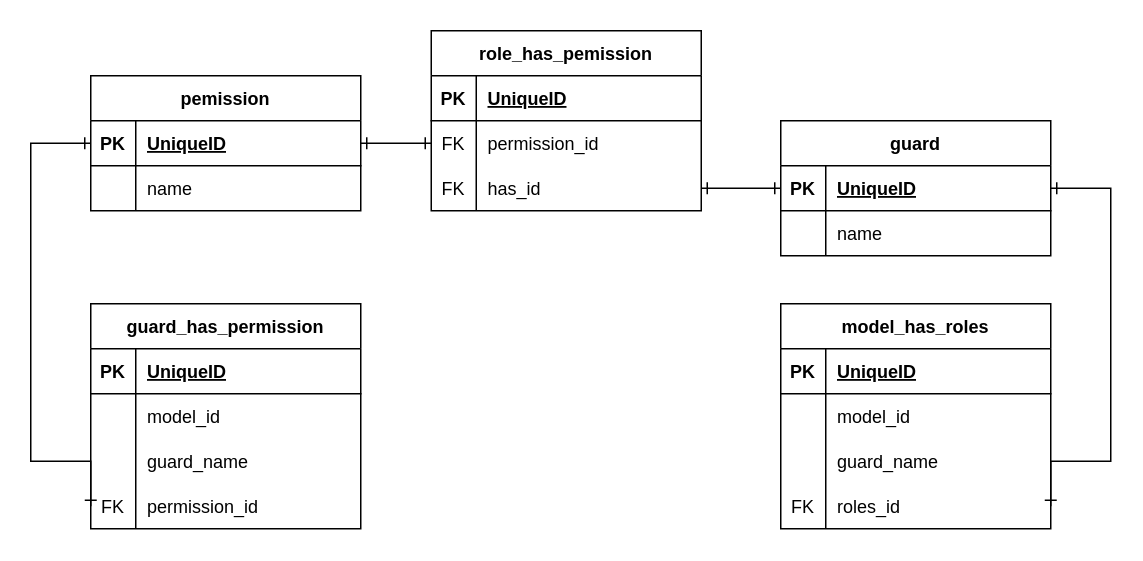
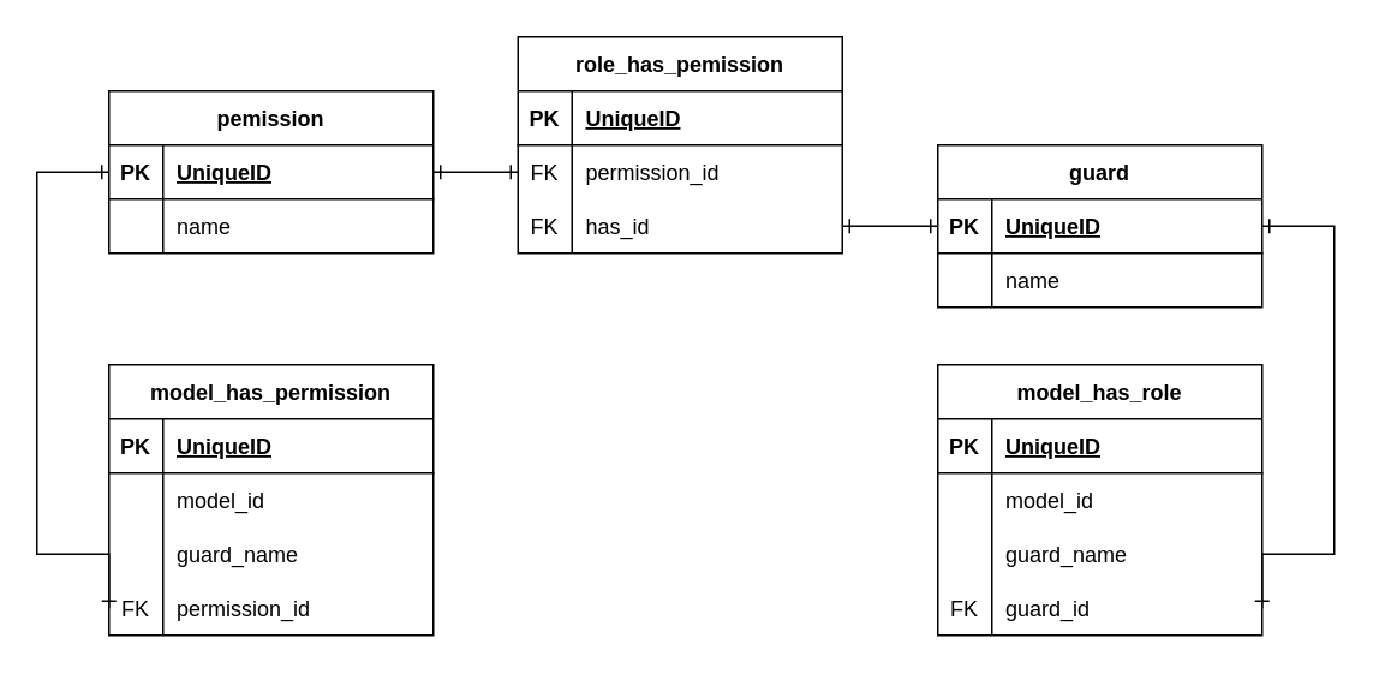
  <mxCell id="0" />
  <mxCell id="1" parent="0" />
- <mxCell id="2" value="guard_has_permission" style="shape=table;startSize=30;container=1;collapsible=1;childLayout=tableLayout;fixedRows=1;rowLines=0;fontStyle=1;align=center;resizeLast=1;" parent="1" vertex="1"><mxGeometry x="60" y="202" width="180" height="150" as="geometry" /></mxCell>
+ <mxCell id="2" value="model_has_permission" style="shape=table;startSize=30;container=1;collapsible=1;childLayout=tableLayout;fixedRows=1;rowLines=0;fontStyle=1;align=center;resizeLast=1;" parent="1" vertex="1"><mxGeometry x="60" y="202" width="180" height="150" as="geometry" /></mxCell>
  <mxCell id="3" value="" style="shape=tableRow;horizontal=0;startSize=0;swimlaneHead=0;swimlaneBody=0;fillColor=none;collapsible=0;dropTarget=0;points=[[0,0.5],[1,0.5]];portConstraint=eastwest;top=0;left=0;right=0;bottom=1;" parent="2" vertex="1"><mxGeometry y="30" width="180" height="30" as="geometry" /></mxCell>
  <mxCell id="4" value="PK" style="shape=partialRectangle;connectable=0;fillColor=none;top=0;left=0;bottom=0;right=0;fontStyle=1;overflow=hidden;" parent="3" vertex="1"><mxGeometry width="30" height="30" as="geometry"><mxRectangle width="30" height="30" as="alternateBounds" /></mxGeometry></mxCell>
  <mxCell id="5" value="UniqueID" style="shape=partialRectangle;connectable=0;fillColor=none;top=0;left=0;bottom=0;right=0;align=left;spacingLeft=6;fontStyle=5;overflow=hidden;" parent="3" vertex="1"><mxGeometry x="30" width="150" height="30" as="geometry"><mxRectangle width="150" height="30" as="alternateBounds" /></mxGeometry></mxCell>
  <mxCell id="6" value="" style="shape=tableRow;horizontal=0;startSize=0;swimlaneHead=0;swimlaneBody=0;fillColor=none;collapsible=0;dropTarget=0;points=[[0,0.5],[1,0.5]];portConstraint=eastwest;top=0;left=0;right=0;bottom=0;" parent="2" vertex="1"><mxGeometry y="60" width="180" height="30" as="geometry" /></mxCell>
  <mxCell id="7" value="" style="shape=partialRectangle;connectable=0;fillColor=none;top=0;left=0;bottom=0;right=0;editable=1;overflow=hidden;" parent="6" vertex="1"><mxGeometry width="30" height="30" as="geometry"><mxRectangle width="30" height="30" as="alternateBounds" /></mxGeometry></mxCell>
  <mxCell id="8" value="model_id" style="shape=partialRectangle;connectable=0;fillColor=none;top=0;left=0;bottom=0;right=0;align=left;spacingLeft=6;overflow=hidden;" parent="6" vertex="1"><mxGeometry x="30" width="150" height="30" as="geometry"><mxRectangle width="150" height="30" as="alternateBounds" /></mxGeometry></mxCell>
  <mxCell id="9" style="shape=tableRow;horizontal=0;startSize=0;swimlaneHead=0;swimlaneBody=0;fillColor=none;collapsible=0;dropTarget=0;points=[[0,0.5],[1,0.5]];portConstraint=eastwest;top=0;left=0;right=0;bottom=0;" vertex="1" parent="2"><mxGeometry y="90" width="180" height="30" as="geometry" /></mxCell>
  <mxCell id="10" style="shape=partialRectangle;connectable=0;fillColor=none;top=0;left=0;bottom=0;right=0;editable=1;overflow=hidden;" vertex="1" parent="9"><mxGeometry width="30" height="30" as="geometry"><mxRectangle width="30" height="30" as="alternateBounds" /></mxGeometry></mxCell>
  <mxCell id="11" value="guard_name" style="shape=partialRectangle;connectable=0;fillColor=none;top=0;left=0;bottom=0;right=0;align=left;spacingLeft=6;overflow=hidden;" vertex="1" parent="9"><mxGeometry x="30" width="150" height="30" as="geometry"><mxRectangle width="150" height="30" as="alternateBounds" /></mxGeometry></mxCell>
  <mxCell id="12" value="" style="shape=tableRow;horizontal=0;startSize=0;swimlaneHead=0;swimlaneBody=0;fillColor=none;collapsible=0;dropTarget=0;points=[[0,0.5],[1,0.5]];portConstraint=eastwest;top=0;left=0;right=0;bottom=0;" parent="2" vertex="1"><mxGeometry y="120" width="180" height="30" as="geometry" /></mxCell>
  <mxCell id="13" value="FK" style="shape=partialRectangle;connectable=0;fillColor=none;top=0;left=0;bottom=0;right=0;editable=1;overflow=hidden;" parent="12" vertex="1"><mxGeometry width="30" height="30" as="geometry"><mxRectangle width="30" height="30" as="alternateBounds" /></mxGeometry></mxCell>
  <mxCell id="14" value="permission_id" style="shape=partialRectangle;connectable=0;fillColor=none;top=0;left=0;bottom=0;right=0;align=left;spacingLeft=6;overflow=hidden;" parent="12" vertex="1"><mxGeometry x="30" width="150" height="30" as="geometry"><mxRectangle width="150" height="30" as="alternateBounds" /></mxGeometry></mxCell>
- <mxCell id="15" value="model_has_roles" style="shape=table;startSize=30;container=1;collapsible=1;childLayout=tableLayout;fixedRows=1;rowLines=0;fontStyle=1;align=center;resizeLast=1;" parent="1" vertex="1"><mxGeometry x="520" y="202" width="180" height="150" as="geometry" /></mxCell>
+ <mxCell id="15" value="model_has_role" style="shape=table;startSize=30;container=1;collapsible=1;childLayout=tableLayout;fixedRows=1;rowLines=0;fontStyle=1;align=center;resizeLast=1;" parent="1" vertex="1"><mxGeometry x="520" y="202" width="180" height="150" as="geometry" /></mxCell>
  <mxCell id="16" value="" style="shape=tableRow;horizontal=0;startSize=0;swimlaneHead=0;swimlaneBody=0;fillColor=none;collapsible=0;dropTarget=0;points=[[0,0.5],[1,0.5]];portConstraint=eastwest;top=0;left=0;right=0;bottom=1;" parent="15" vertex="1"><mxGeometry y="30" width="180" height="30" as="geometry" /></mxCell>
  <mxCell id="17" value="PK" style="shape=partialRectangle;connectable=0;fillColor=none;top=0;left=0;bottom=0;right=0;fontStyle=1;overflow=hidden;" parent="16" vertex="1"><mxGeometry width="30" height="30" as="geometry"><mxRectangle width="30" height="30" as="alternateBounds" /></mxGeometry></mxCell>
  <mxCell id="18" value="UniqueID" style="shape=partialRectangle;connectable=0;fillColor=none;top=0;left=0;bottom=0;right=0;align=left;spacingLeft=6;fontStyle=5;overflow=hidden;" parent="16" vertex="1"><mxGeometry x="30" width="150" height="30" as="geometry"><mxRectangle width="150" height="30" as="alternateBounds" /></mxGeometry></mxCell>
  <mxCell id="19" value="" style="shape=tableRow;horizontal=0;startSize=0;swimlaneHead=0;swimlaneBody=0;fillColor=none;collapsible=0;dropTarget=0;points=[[0,0.5],[1,0.5]];portConstraint=eastwest;top=0;left=0;right=0;bottom=0;" parent="15" vertex="1"><mxGeometry y="60" width="180" height="30" as="geometry" /></mxCell>
  <mxCell id="20" value="" style="shape=partialRectangle;connectable=0;fillColor=none;top=0;left=0;bottom=0;right=0;editable=1;overflow=hidden;" parent="19" vertex="1"><mxGeometry width="30" height="30" as="geometry"><mxRectangle width="30" height="30" as="alternateBounds" /></mxGeometry></mxCell>
  <mxCell id="21" value="model_id" style="shape=partialRectangle;connectable=0;fillColor=none;top=0;left=0;bottom=0;right=0;align=left;spacingLeft=6;overflow=hidden;" parent="19" vertex="1"><mxGeometry x="30" width="150" height="30" as="geometry"><mxRectangle width="150" height="30" as="alternateBounds" /></mxGeometry></mxCell>
  <mxCell id="22" style="shape=tableRow;horizontal=0;startSize=0;swimlaneHead=0;swimlaneBody=0;fillColor=none;collapsible=0;dropTarget=0;points=[[0,0.5],[1,0.5]];portConstraint=eastwest;top=0;left=0;right=0;bottom=0;" vertex="1" parent="15"><mxGeometry y="90" width="180" height="30" as="geometry" /></mxCell>
  <mxCell id="23" style="shape=partialRectangle;connectable=0;fillColor=none;top=0;left=0;bottom=0;right=0;editable=1;overflow=hidden;" vertex="1" parent="22"><mxGeometry width="30" height="30" as="geometry"><mxRectangle width="30" height="30" as="alternateBounds" /></mxGeometry></mxCell>
  <mxCell id="24" value="guard_name" style="shape=partialRectangle;connectable=0;fillColor=none;top=0;left=0;bottom=0;right=0;align=left;spacingLeft=6;overflow=hidden;" vertex="1" parent="22"><mxGeometry x="30" width="150" height="30" as="geometry"><mxRectangle width="150" height="30" as="alternateBounds" /></mxGeometry></mxCell>
  <mxCell id="25" value="" style="shape=tableRow;horizontal=0;startSize=0;swimlaneHead=0;swimlaneBody=0;fillColor=none;collapsible=0;dropTarget=0;points=[[0,0.5],[1,0.5]];portConstraint=eastwest;top=0;left=0;right=0;bottom=0;" parent="15" vertex="1"><mxGeometry y="120" width="180" height="30" as="geometry" /></mxCell>
  <mxCell id="26" value="FK" style="shape=partialRectangle;connectable=0;fillColor=none;top=0;left=0;bottom=0;right=0;editable=1;overflow=hidden;" parent="25" vertex="1"><mxGeometry width="30" height="30" as="geometry"><mxRectangle width="30" height="30" as="alternateBounds" /></mxGeometry></mxCell>
- <mxCell id="27" value="roles_id" style="shape=partialRectangle;connectable=0;fillColor=none;top=0;left=0;bottom=0;right=0;align=left;spacingLeft=6;overflow=hidden;" parent="25" vertex="1"><mxGeometry x="30" width="150" height="30" as="geometry"><mxRectangle width="150" height="30" as="alternateBounds" /></mxGeometry></mxCell>
+ <mxCell id="27" value="guard_id" style="shape=partialRectangle;connectable=0;fillColor=none;top=0;left=0;bottom=0;right=0;align=left;spacingLeft=6;overflow=hidden;" parent="25" vertex="1"><mxGeometry x="30" width="150" height="30" as="geometry"><mxRectangle width="150" height="30" as="alternateBounds" /></mxGeometry></mxCell>
  <mxCell id="28" value="pemission" style="shape=table;startSize=30;container=1;collapsible=1;childLayout=tableLayout;fixedRows=1;rowLines=0;fontStyle=1;align=center;resizeLast=1;" parent="1" vertex="1"><mxGeometry x="60" y="50" width="180" height="90" as="geometry" /></mxCell>
  <mxCell id="29" value="" style="shape=tableRow;horizontal=0;startSize=0;swimlaneHead=0;swimlaneBody=0;fillColor=none;collapsible=0;dropTarget=0;points=[[0,0.5],[1,0.5]];portConstraint=eastwest;top=0;left=0;right=0;bottom=1;" parent="28" vertex="1"><mxGeometry y="30" width="180" height="30" as="geometry" /></mxCell>
  <mxCell id="30" value="PK" style="shape=partialRectangle;connectable=0;fillColor=none;top=0;left=0;bottom=0;right=0;fontStyle=1;overflow=hidden;" parent="29" vertex="1"><mxGeometry width="30" height="30" as="geometry"><mxRectangle width="30" height="30" as="alternateBounds" /></mxGeometry></mxCell>
  <mxCell id="31" value="UniqueID" style="shape=partialRectangle;connectable=0;fillColor=none;top=0;left=0;bottom=0;right=0;align=left;spacingLeft=6;fontStyle=5;overflow=hidden;" parent="29" vertex="1"><mxGeometry x="30" width="150" height="30" as="geometry"><mxRectangle width="150" height="30" as="alternateBounds" /></mxGeometry></mxCell>
  <mxCell id="32" value="" style="shape=tableRow;horizontal=0;startSize=0;swimlaneHead=0;swimlaneBody=0;fillColor=none;collapsible=0;dropTarget=0;points=[[0,0.5],[1,0.5]];portConstraint=eastwest;top=0;left=0;right=0;bottom=0;" parent="28" vertex="1"><mxGeometry y="60" width="180" height="30" as="geometry" /></mxCell>
  <mxCell id="33" value="" style="shape=partialRectangle;connectable=0;fillColor=none;top=0;left=0;bottom=0;right=0;editable=1;overflow=hidden;" parent="32" vertex="1"><mxGeometry width="30" height="30" as="geometry"><mxRectangle width="30" height="30" as="alternateBounds" /></mxGeometry></mxCell>
  <mxCell id="34" value="name" style="shape=partialRectangle;connectable=0;fillColor=none;top=0;left=0;bottom=0;right=0;align=left;spacingLeft=6;overflow=hidden;" parent="32" vertex="1"><mxGeometry x="30" width="150" height="30" as="geometry"><mxRectangle width="150" height="30" as="alternateBounds" /></mxGeometry></mxCell>
  <mxCell id="35" value="guard" style="shape=table;startSize=30;container=1;collapsible=1;childLayout=tableLayout;fixedRows=1;rowLines=0;fontStyle=1;align=center;resizeLast=1;" parent="1" vertex="1"><mxGeometry x="520" y="80" width="180" height="90" as="geometry" /></mxCell>
  <mxCell id="36" value="" style="shape=tableRow;horizontal=0;startSize=0;swimlaneHead=0;swimlaneBody=0;fillColor=none;collapsible=0;dropTarget=0;points=[[0,0.5],[1,0.5]];portConstraint=eastwest;top=0;left=0;right=0;bottom=1;" parent="35" vertex="1"><mxGeometry y="30" width="180" height="30" as="geometry" /></mxCell>
  <mxCell id="37" value="PK" style="shape=partialRectangle;connectable=0;fillColor=none;top=0;left=0;bottom=0;right=0;fontStyle=1;overflow=hidden;" parent="36" vertex="1"><mxGeometry width="30" height="30" as="geometry"><mxRectangle width="30" height="30" as="alternateBounds" /></mxGeometry></mxCell>
  <mxCell id="38" value="UniqueID" style="shape=partialRectangle;connectable=0;fillColor=none;top=0;left=0;bottom=0;right=0;align=left;spacingLeft=6;fontStyle=5;overflow=hidden;" parent="36" vertex="1"><mxGeometry x="30" width="150" height="30" as="geometry"><mxRectangle width="150" height="30" as="alternateBounds" /></mxGeometry></mxCell>
  <mxCell id="39" value="" style="shape=tableRow;horizontal=0;startSize=0;swimlaneHead=0;swimlaneBody=0;fillColor=none;collapsible=0;dropTarget=0;points=[[0,0.5],[1,0.5]];portConstraint=eastwest;top=0;left=0;right=0;bottom=0;" parent="35" vertex="1"><mxGeometry y="60" width="180" height="30" as="geometry" /></mxCell>
  <mxCell id="40" value="" style="shape=partialRectangle;connectable=0;fillColor=none;top=0;left=0;bottom=0;right=0;editable=1;overflow=hidden;" parent="39" vertex="1"><mxGeometry width="30" height="30" as="geometry"><mxRectangle width="30" height="30" as="alternateBounds" /></mxGeometry></mxCell>
  <mxCell id="41" value="name" style="shape=partialRectangle;connectable=0;fillColor=none;top=0;left=0;bottom=0;right=0;align=left;spacingLeft=6;overflow=hidden;" parent="39" vertex="1"><mxGeometry x="30" width="150" height="30" as="geometry"><mxRectangle width="150" height="30" as="alternateBounds" /></mxGeometry></mxCell>
  <mxCell id="42" value="role_has_pemission" style="shape=table;startSize=30;container=1;collapsible=1;childLayout=tableLayout;fixedRows=1;rowLines=0;fontStyle=1;align=center;resizeLast=1;" parent="1" vertex="1"><mxGeometry x="287" y="20" width="180" height="120" as="geometry" /></mxCell>
  <mxCell id="43" value="" style="shape=tableRow;horizontal=0;startSize=0;swimlaneHead=0;swimlaneBody=0;fillColor=none;collapsible=0;dropTarget=0;points=[[0,0.5],[1,0.5]];portConstraint=eastwest;top=0;left=0;right=0;bottom=1;" parent="42" vertex="1"><mxGeometry y="30" width="180" height="30" as="geometry" /></mxCell>
  <mxCell id="44" value="PK" style="shape=partialRectangle;connectable=0;fillColor=none;top=0;left=0;bottom=0;right=0;fontStyle=1;overflow=hidden;" parent="43" vertex="1"><mxGeometry width="30" height="30" as="geometry"><mxRectangle width="30" height="30" as="alternateBounds" /></mxGeometry></mxCell>
  <mxCell id="45" value="UniqueID" style="shape=partialRectangle;connectable=0;fillColor=none;top=0;left=0;bottom=0;right=0;align=left;spacingLeft=6;fontStyle=5;overflow=hidden;" parent="43" vertex="1"><mxGeometry x="30" width="150" height="30" as="geometry"><mxRectangle width="150" height="30" as="alternateBounds" /></mxGeometry></mxCell>
  <mxCell id="46" value="" style="shape=tableRow;horizontal=0;startSize=0;swimlaneHead=0;swimlaneBody=0;fillColor=none;collapsible=0;dropTarget=0;points=[[0,0.5],[1,0.5]];portConstraint=eastwest;top=0;left=0;right=0;bottom=0;" parent="42" vertex="1"><mxGeometry y="60" width="180" height="30" as="geometry" /></mxCell>
  <mxCell id="47" value="FK" style="shape=partialRectangle;connectable=0;fillColor=none;top=0;left=0;bottom=0;right=0;editable=1;overflow=hidden;" parent="46" vertex="1"><mxGeometry width="30" height="30" as="geometry"><mxRectangle width="30" height="30" as="alternateBounds" /></mxGeometry></mxCell>
  <mxCell id="48" value="permission_id" style="shape=partialRectangle;connectable=0;fillColor=none;top=0;left=0;bottom=0;right=0;align=left;spacingLeft=6;overflow=hidden;" parent="46" vertex="1"><mxGeometry x="30" width="150" height="30" as="geometry"><mxRectangle width="150" height="30" as="alternateBounds" /></mxGeometry></mxCell>
  <mxCell id="49" value="" style="shape=tableRow;horizontal=0;startSize=0;swimlaneHead=0;swimlaneBody=0;fillColor=none;collapsible=0;dropTarget=0;points=[[0,0.5],[1,0.5]];portConstraint=eastwest;top=0;left=0;right=0;bottom=0;" parent="42" vertex="1"><mxGeometry y="90" width="180" height="30" as="geometry" /></mxCell>
  <mxCell id="50" value="FK" style="shape=partialRectangle;connectable=0;fillColor=none;top=0;left=0;bottom=0;right=0;editable=1;overflow=hidden;" parent="49" vertex="1"><mxGeometry width="30" height="30" as="geometry"><mxRectangle width="30" height="30" as="alternateBounds" /></mxGeometry></mxCell>
  <mxCell id="51" value="has_id" style="shape=partialRectangle;connectable=0;fillColor=none;top=0;left=0;bottom=0;right=0;align=left;spacingLeft=6;overflow=hidden;" parent="49" vertex="1"><mxGeometry x="30" width="150" height="30" as="geometry"><mxRectangle width="150" height="30" as="alternateBounds" /></mxGeometry></mxCell>
  <mxCell id="52" style="edgeStyle=orthogonalEdgeStyle;rounded=0;orthogonalLoop=1;jettySize=auto;html=1;exitX=0;exitY=0.5;exitDx=0;exitDy=0;entryX=0;entryY=0.5;entryDx=0;entryDy=0;startArrow=ERone;startFill=0;endArrow=ERone;endFill=0;" parent="1" source="29" target="12" edge="1"><mxGeometry relative="1" as="geometry"><Array as="points"><mxPoint x="20" y="95" /><mxPoint x="20" y="307" /></Array></mxGeometry></mxCell>
  <mxCell id="53" style="edgeStyle=orthogonalEdgeStyle;rounded=0;orthogonalLoop=1;jettySize=auto;html=1;entryX=0;entryY=0.5;entryDx=0;entryDy=0;startArrow=ERone;startFill=0;endArrow=ERone;endFill=0;" parent="1" source="29" target="46" edge="1"><mxGeometry relative="1" as="geometry" /></mxCell>
  <mxCell id="54" style="edgeStyle=orthogonalEdgeStyle;rounded=0;orthogonalLoop=1;jettySize=auto;html=1;entryX=1;entryY=0.5;entryDx=0;entryDy=0;startArrow=ERone;startFill=0;endArrow=ERone;endFill=0;" parent="1" source="36" target="49" edge="1"><mxGeometry relative="1" as="geometry" /></mxCell>
  <mxCell id="55" style="edgeStyle=orthogonalEdgeStyle;rounded=0;orthogonalLoop=1;jettySize=auto;html=1;entryX=1;entryY=0.5;entryDx=0;entryDy=0;startArrow=ERone;startFill=0;endArrow=ERone;endFill=0;" parent="1" source="36" target="25" edge="1"><mxGeometry relative="1" as="geometry"><Array as="points"><mxPoint x="740" y="125" /><mxPoint x="740" y="307" /></Array></mxGeometry></mxCell>
